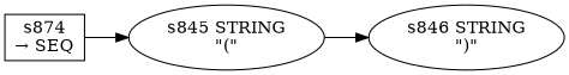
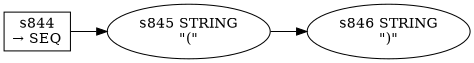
  digraph {
    rankdir=LR
-   n1 [fixedsize=false label="s874\n&rarr; SEQ" peripheries=1 shape=record]
+   n1 [fixedsize=false label="s844\n&rarr; SEQ" peripheries=1 shape=record]
    n2 [label="s845 STRING\n\"(\""]
    n3 [label="s846 STRING\n\")\""]
    n1 -> n2
    n2 -> n3
  }
